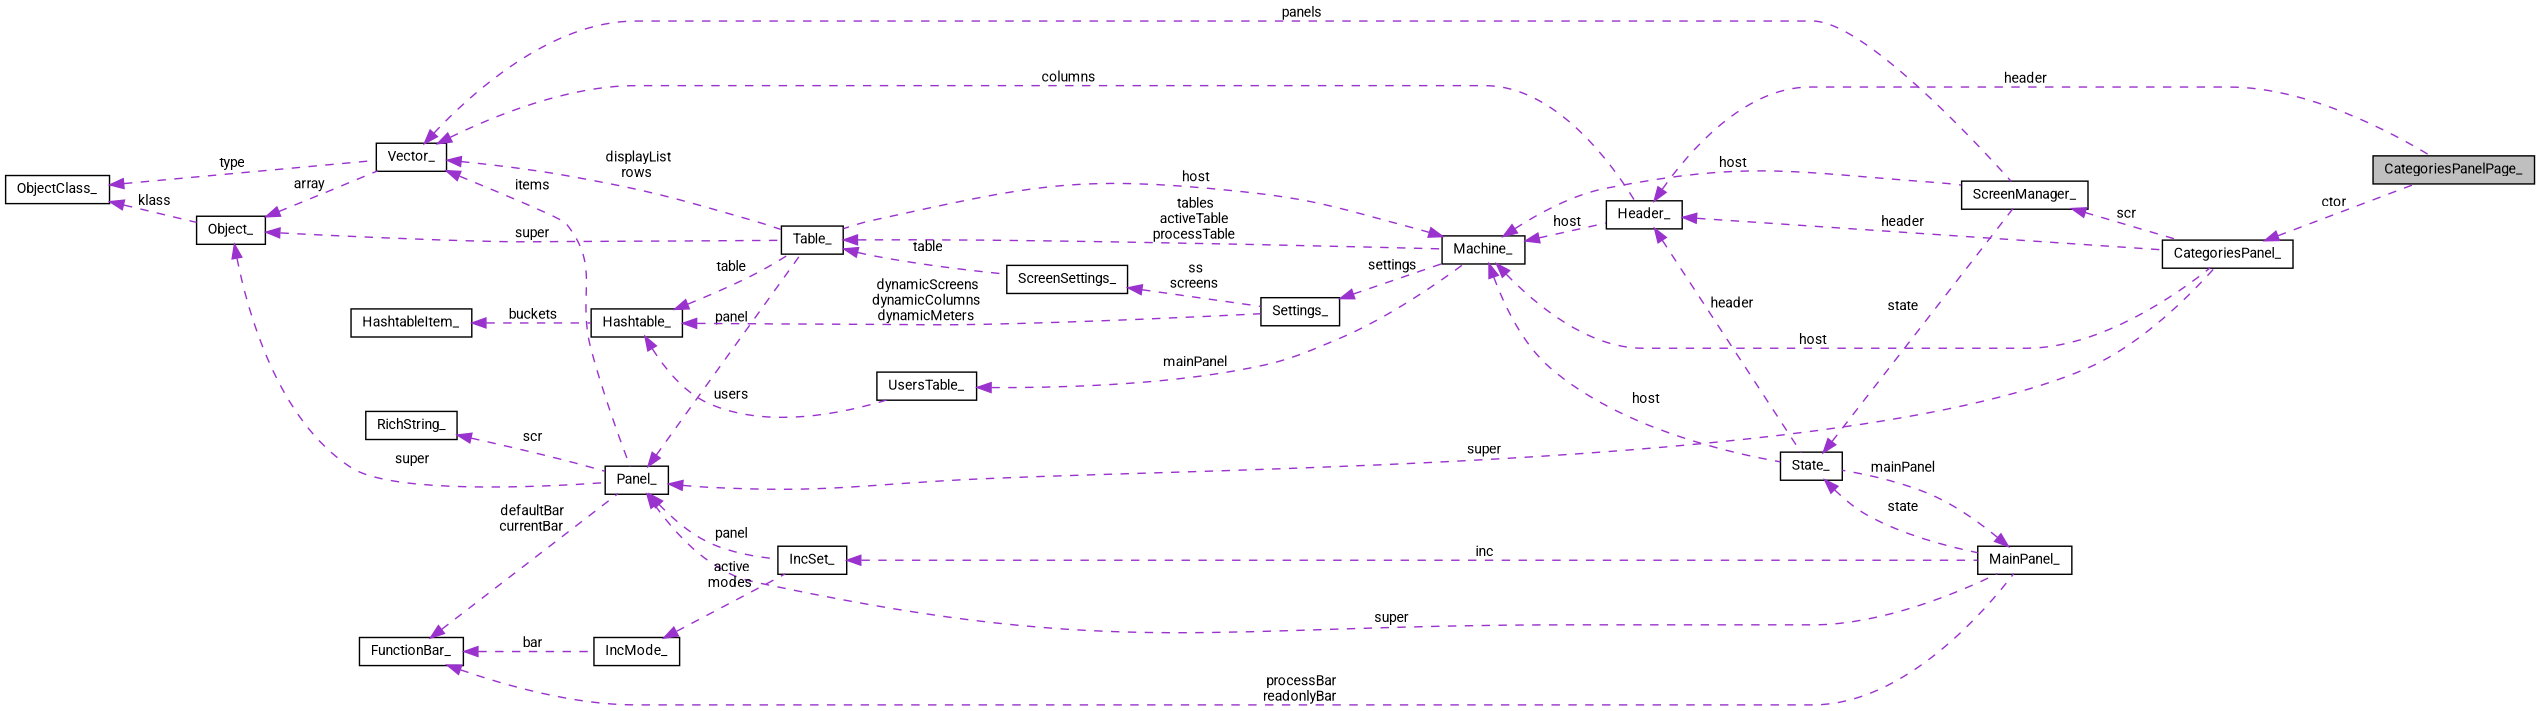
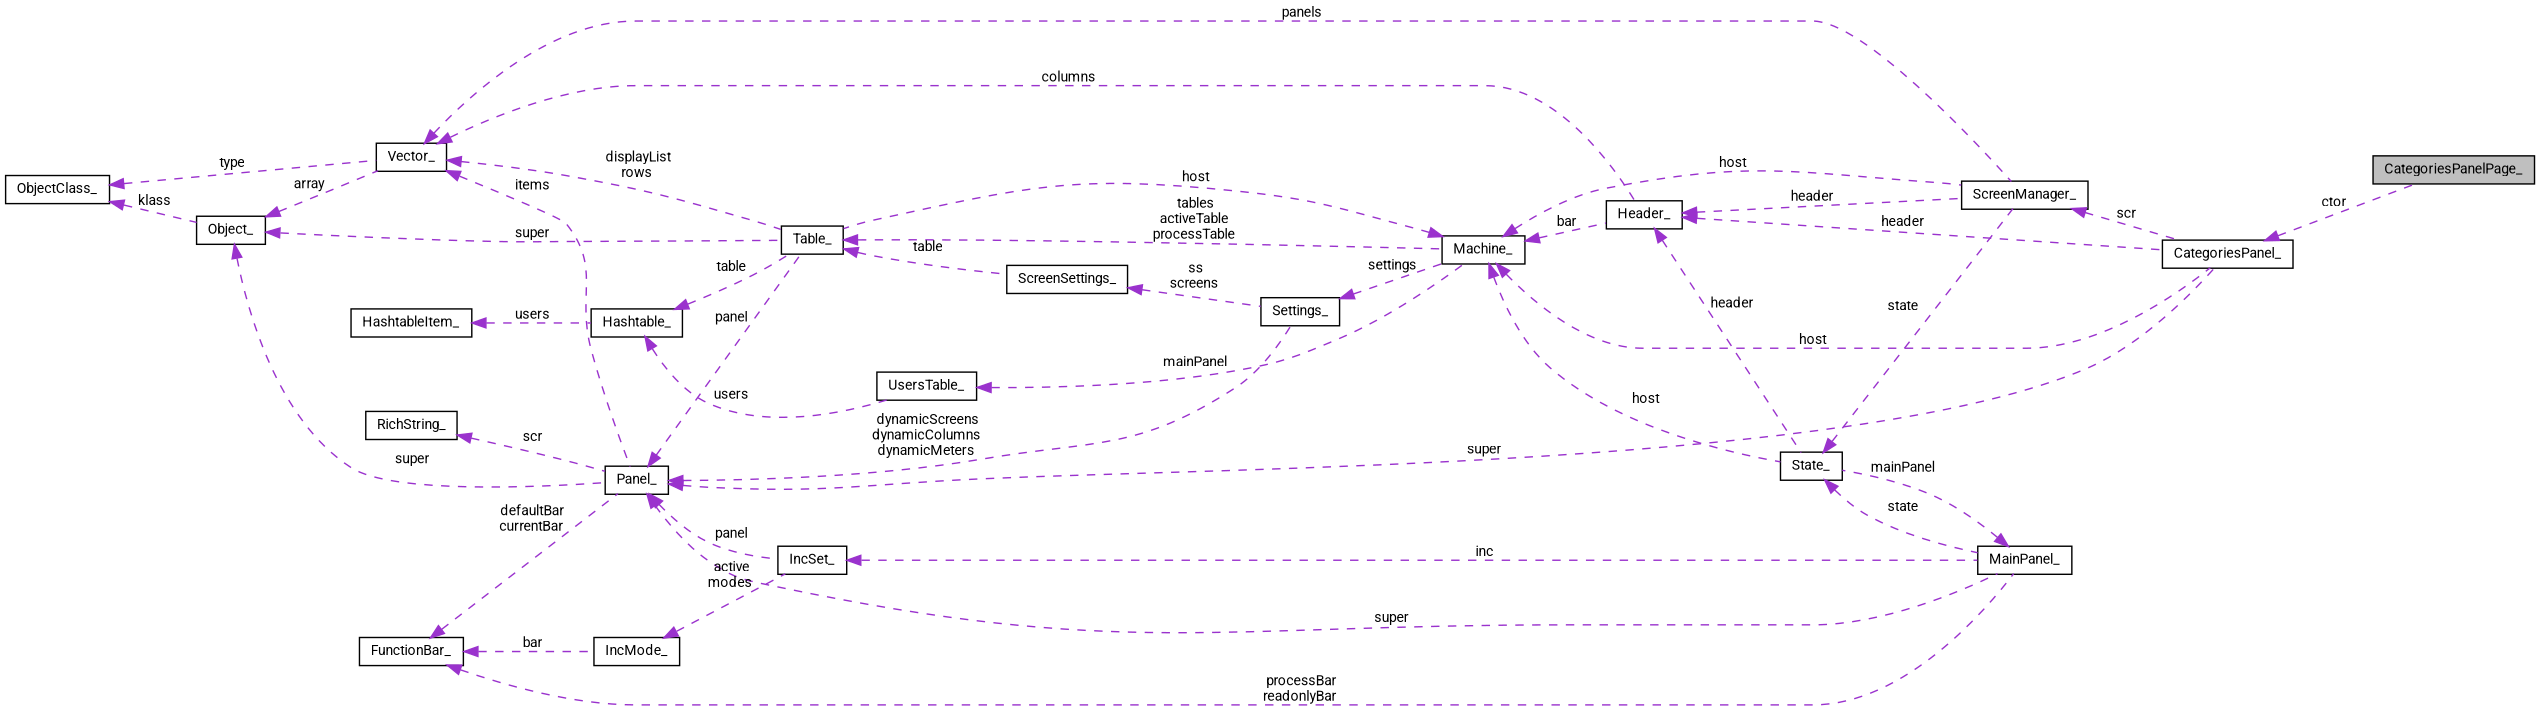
  digraph {
    fontname=Roboto
    rankdir=LR
    node [color=black fillcolor=white fontname=Roboto fontsize=10 shape=record style=filled]
    edge [color=darkorchid3 dir=back fontname=Roboto fontsize=10 labelfontname=Helvetica labelfontsize=10 style=dashed]
    n1 [fillcolor=grey75 fontcolor=black height=0.2 label=CategoriesPanelPage_ width=0.4]
    n2 [height=0.2 label=CategoriesPanel_ width=0.4]
    n3 [height=0.2 label=ScreenManager_ width=0.4]
    n4 [height=0.2 label=Vector_ width=0.4]
    n5 [height=0.2 label=Table_ width=0.4]
    n6 [height=0.2 label=Panel_ width=0.4]
    n7 [height=0.2 label=Header_ width=0.4]
    n8 [height=0.2 label=Machine_ width=0.4]
    n9 [height=0.2 label=ScreenSettings_ width=0.4]
    n10 [height=0.2 label=MainPanel_ width=0.4]
    n11 [height=0.2 label=IncSet_ width=0.4]
    n12 [height=0.2 label=State_ width=0.4]
    n13 [height=0.2 label=ObjectClass_ width=0.4]
    n14 [height=0.2 label=Object_ width=0.4]
    n15 [height=0.2 label=Settings_ width=0.4]
    n16 [height=0.2 label=Hashtable_ width=0.4]
    n17 [height=0.2 label=UsersTable_ width=0.4]
    n18 [height=0.2 label=HashtableItem_ width=0.4]
    n19 [height=0.2 label=RichString_ width=0.4]
    n20 [height=0.2 label=FunctionBar_ width=0.4]
    n21 [height=0.2 label=IncMode_ width=0.4]
    n2 -> n1 [label=" ctor"]
    n3 -> n2 [label=" scr"]
    n4 -> n3 [label=" panels"]
    n4 -> n5 [label=" displayList\nrows"]
    n4 -> n6 [label=" items"]
    n4 -> n7 [label=" columns"]
    n5 -> n8 [label=" tables\nactiveTable\nprocessTable"]
    n5 -> n9 [label=" table"]
    n6 -> n2 [label=" super"]
    n6 -> n5 [label=" panel"]
    n6 -> n10 [label=" super"]
    n6 -> n11 [label=" panel"]
    n7 -> n2 [label=" header"]
-   n7 -> n1 [label=" header"]
+   n7 -> n3 [label=" header"]
    n7 -> n12 [label=" header"]
    n8 -> n2 [label=" host"]
    n8 -> n3 [label=" host"]
    n8 -> n5 [label=" host"]
-   n8 -> n7 [label=" host"]
+   n8 -> n7 [label=" bar"]
    n8 -> n12 [label=" host"]
    n9 -> n15 [label=" ss\nscreens"]
    n10 -> n12 [label=" mainPanel"]
    n11 -> n10 [label=" inc"]
    n12 -> n3 [label=" state"]
    n12 -> n10 [label=" state"]
    n13 -> n4 [label=" type"]
    n13 -> n14 [label=" klass"]
    n14 -> n4 [label=" array"]
    n14 -> n5 [label=" super"]
    n14 -> n6 [label=" super"]
    n15 -> n8 [label=" settings"]
    n16 -> n5 [label=" table"]
-   n16 -> n15 [label=" dynamicScreens\ndynamicColumns\ndynamicMeters"]
+   n6 -> n15 [label=" dynamicScreens\ndynamicColumns\ndynamicMeters"]
    n16 -> n17 [label=" users"]
    n17 -> n8 [label=" mainPanel"]
-   n18 -> n16 [label=" buckets"]
+   n18 -> n16 [label=" users"]
    n19 -> n6 [label=" scr"]
    n20 -> n6 [label=" defaultBar\ncurrentBar"]
    n20 -> n10 [label=" processBar\nreadonlyBar"]
    n20 -> n21 [label=" bar"]
    n21 -> n11 [label=" active\nmodes"]
  }
